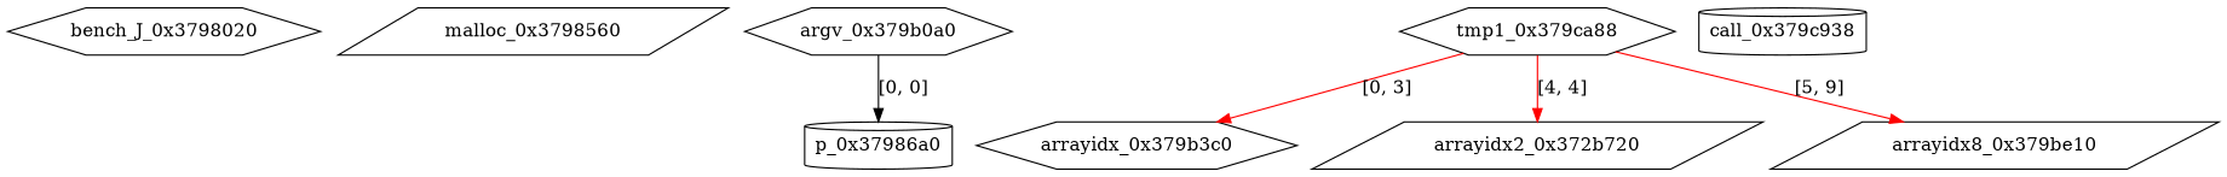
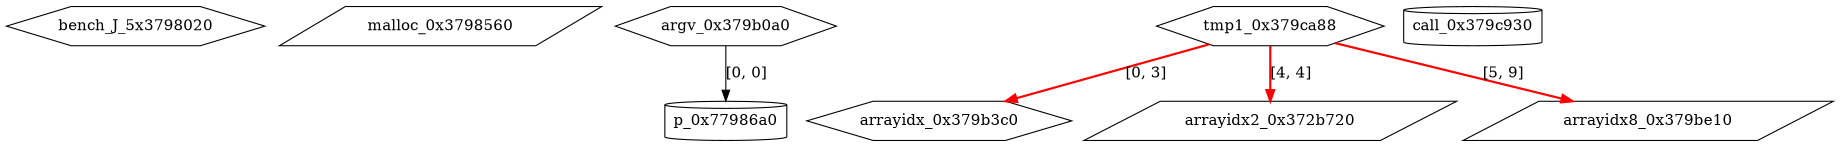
  digraph {
    node [shape=hexagon]
    edge [color=red style=solid]
-   bench_J_0x3798020
+   bench_J_0x3798020 [label=bench_J_5x3798020]
    malloc_0x3798560 [shape=parallelogram]
-   p_0x37986a0 [shape=cylinder]
+   p_0x37986a0 [shape=cylinder label=p_0x77986a0]
    tmp1_0x379ca88
    arrayidx_0x379b3c0
    n6 [label=arrayidx2_0x372b720 shape=parallelogram]
    arrayidx8_0x379be10 [shape=parallelogram]
    argv_0x379b0a0
-   call_0x379c930 [shape=cylinder label=call_0x379c938]
-   tmp1_0x379ca88 -> arrayidx_0x379b3c0 [label="[0, 3]"]
-   tmp1_0x379ca88 -> n6 [label="[4, 4]"]
-   tmp1_0x379ca88 -> arrayidx8_0x379be10 [label="[5, 9]"]
+   call_0x379c930 [shape=cylinder]
+   tmp1_0x379ca88 -> arrayidx_0x379b3c0 [label="[0, 3]" style=bold]
+   tmp1_0x379ca88 -> n6 [label="[4, 4]" style=bold]
+   tmp1_0x379ca88 -> arrayidx8_0x379be10 [label="[5, 9]" style=bold]
    argv_0x379b0a0 -> p_0x37986a0 [label="[0, 0]" color=""]
  }
